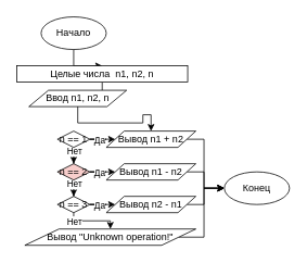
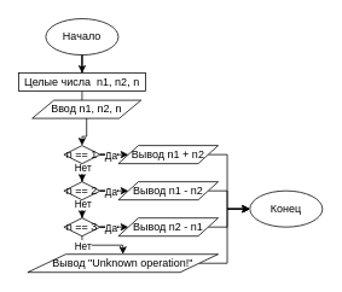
  <mxCell id="0" />
  <mxCell id="1" parent="0" />
  <mxCell id="2" style="edgeStyle=orthogonalEdgeStyle;rounded=0;orthogonalLoop=1;jettySize=auto;html=1;entryX=0.5;entryY=0;entryDx=0;entryDy=0;" edge="1" parent="1" source="3" target="5"><mxGeometry relative="1" as="geometry" /></mxCell>
  <mxCell id="3" value="Начало" style="ellipse;whiteSpace=wrap;html=1;" vertex="1" parent="1"><mxGeometry x="50" y="20" width="80" height="40" as="geometry" /></mxCell>
  <mxCell id="4" style="edgeStyle=orthogonalEdgeStyle;rounded=0;orthogonalLoop=1;jettySize=auto;html=1;" edge="1" parent="1" source="5" target="7"><mxGeometry relative="1" as="geometry" /></mxCell>
- <mxCell id="5" value="Целые числа&amp;nbsp; n1, n2, n" style="rounded=0;whiteSpace=wrap;html=1;" vertex="1" parent="1"><mxGeometry x="20" y="80" width="210" height="20" as="geometry" /></mxCell>
- <mxCell id="6" style="edgeStyle=orthogonalEdgeStyle;rounded=0;orthogonalLoop=1;jettySize=auto;html=1;" edge="1" parent="1" source="7" target="14"><mxGeometry relative="1" as="geometry" /></mxCell>
+ <mxCell id="5" value="Целые числа&amp;nbsp; n1, n2, n" style="rounded=0;whiteSpace=wrap;html=1;" vertex="1" parent="1"><mxGeometry x="20" y="80" width="140" height="20" as="geometry" /></mxCell>
+ <mxCell id="6" style="edgeStyle=orthogonalEdgeStyle;rounded=0;orthogonalLoop=1;jettySize=auto;html=1;entryX=0.5;entryY=0;entryDx=0;entryDy=0;" edge="1" parent="1" source="7" target="12"><mxGeometry relative="1" as="geometry" /></mxCell>
  <mxCell id="7" value="Ввод&amp;nbsp;n1, n2, n" style="shape=parallelogram;perimeter=parallelogramPerimeter;whiteSpace=wrap;html=1;" vertex="1" parent="1"><mxGeometry x="35" y="110" width="120" height="20" as="geometry" /></mxCell>
  <mxCell id="8" style="edgeStyle=orthogonalEdgeStyle;rounded=0;orthogonalLoop=1;jettySize=auto;html=1;entryX=0;entryY=0.5;entryDx=0;entryDy=0;" edge="1" parent="1" source="12" target="14"><mxGeometry relative="1" as="geometry" /></mxCell>
  <mxCell id="9" value="Да" style="edgeLabel;html=1;align=center;verticalAlign=middle;resizable=0;points=[];" vertex="1" connectable="0" parent="8"><mxGeometry x="0.434" relative="1" as="geometry"><mxPoint as="offset" /></mxGeometry></mxCell>
  <mxCell id="10" style="edgeStyle=orthogonalEdgeStyle;rounded=0;orthogonalLoop=1;jettySize=auto;html=1;entryX=0.5;entryY=0;entryDx=0;entryDy=0;" edge="1" parent="1" source="12" target="19"><mxGeometry relative="1" as="geometry" /></mxCell>
  <mxCell id="11" value="Нет" style="edgeLabel;html=1;align=center;verticalAlign=middle;resizable=0;points=[];" vertex="1" connectable="0" parent="10"><mxGeometry x="0.487" relative="1" as="geometry"><mxPoint y="-1" as="offset" /></mxGeometry></mxCell>
  <mxCell id="12" value="n == 1" style="rhombus;whiteSpace=wrap;html=1;" vertex="1" parent="1"><mxGeometry x="70" y="160" width="40" height="20" as="geometry" /></mxCell>
  <mxCell id="13" style="edgeStyle=orthogonalEdgeStyle;rounded=0;orthogonalLoop=1;jettySize=auto;html=1;entryX=0;entryY=0.5;entryDx=0;entryDy=0;exitX=1;exitY=0.5;exitDx=0;exitDy=0;" edge="1" parent="1" source="14" target="31"><mxGeometry relative="1" as="geometry"><Array as="points"><mxPoint x="250" y="170" /><mxPoint x="250" y="230" /></Array></mxGeometry></mxCell>
  <mxCell id="14" value="Вывод&amp;nbsp;n1 + n2" style="shape=parallelogram;perimeter=parallelogramPerimeter;whiteSpace=wrap;html=1;" vertex="1" parent="1"><mxGeometry x="130" y="160" width="110" height="20" as="geometry" /></mxCell>
  <mxCell id="15" style="edgeStyle=orthogonalEdgeStyle;rounded=0;orthogonalLoop=1;jettySize=auto;html=1;entryX=0;entryY=0.5;entryDx=0;entryDy=0;" edge="1" parent="1" source="19" target="21"><mxGeometry relative="1" as="geometry" /></mxCell>
  <mxCell id="16" value="Да" style="edgeLabel;html=1;align=center;verticalAlign=middle;resizable=0;points=[];" vertex="1" connectable="0" parent="15"><mxGeometry x="0.434" relative="1" as="geometry"><mxPoint as="offset" /></mxGeometry></mxCell>
  <mxCell id="17" style="edgeStyle=orthogonalEdgeStyle;rounded=0;orthogonalLoop=1;jettySize=auto;html=1;entryX=0.5;entryY=0;entryDx=0;entryDy=0;" edge="1" parent="1" source="19" target="26"><mxGeometry relative="1" as="geometry" /></mxCell>
  <mxCell id="18" value="Нет" style="edgeLabel;html=1;align=center;verticalAlign=middle;resizable=0;points=[];" vertex="1" connectable="0" parent="17"><mxGeometry x="-0.823" relative="1" as="geometry"><mxPoint y="-1" as="offset" /></mxGeometry></mxCell>
- <mxCell id="19" value="n == 2" style="rhombus;whiteSpace=wrap;html=1;fillColor=#f8cecc;" vertex="1" parent="1"><mxGeometry x="70" y="200" width="40" height="20" as="geometry" /></mxCell>
+ <mxCell id="19" value="n == 2" style="rhombus;whiteSpace=wrap;html=1;" vertex="1" parent="1"><mxGeometry x="70" y="200" width="40" height="20" as="geometry" /></mxCell>
  <mxCell id="20" style="edgeStyle=orthogonalEdgeStyle;rounded=0;orthogonalLoop=1;jettySize=auto;html=1;entryX=0;entryY=0.5;entryDx=0;entryDy=0;" edge="1" parent="1" source="21" target="31"><mxGeometry relative="1" as="geometry"><Array as="points"><mxPoint x="250" y="210" /><mxPoint x="250" y="230" /></Array></mxGeometry></mxCell>
  <mxCell id="21" value="Вывод&amp;nbsp;n1 - n2" style="shape=parallelogram;perimeter=parallelogramPerimeter;whiteSpace=wrap;html=1;" vertex="1" parent="1"><mxGeometry x="130" y="200" width="110" height="20" as="geometry" /></mxCell>
  <mxCell id="22" style="edgeStyle=orthogonalEdgeStyle;rounded=0;orthogonalLoop=1;jettySize=auto;html=1;entryX=0;entryY=0.5;entryDx=0;entryDy=0;" edge="1" parent="1" source="26" target="28"><mxGeometry relative="1" as="geometry" /></mxCell>
  <mxCell id="23" value="Да" style="edgeLabel;html=1;align=center;verticalAlign=middle;resizable=0;points=[];" vertex="1" connectable="0" parent="22"><mxGeometry x="0.434" relative="1" as="geometry"><mxPoint as="offset" /></mxGeometry></mxCell>
  <mxCell id="24" style="edgeStyle=orthogonalEdgeStyle;rounded=0;orthogonalLoop=1;jettySize=auto;html=1;entryX=0.5;entryY=0;entryDx=0;entryDy=0;" edge="1" parent="1" source="26" target="30"><mxGeometry relative="1" as="geometry"><Array as="points"><mxPoint x="90" y="270" /><mxPoint x="135" y="270" /></Array></mxGeometry></mxCell>
  <mxCell id="25" value="Нет" style="edgeLabel;html=1;align=center;verticalAlign=middle;resizable=0;points=[];" vertex="1" connectable="0" parent="24"><mxGeometry x="-0.697" relative="1" as="geometry"><mxPoint as="offset" /></mxGeometry></mxCell>
  <mxCell id="26" value="n == 3" style="rhombus;whiteSpace=wrap;html=1;" vertex="1" parent="1"><mxGeometry x="70" y="240" width="40" height="20" as="geometry" /></mxCell>
  <mxCell id="27" style="edgeStyle=orthogonalEdgeStyle;rounded=0;orthogonalLoop=1;jettySize=auto;html=1;entryX=0;entryY=0.5;entryDx=0;entryDy=0;" edge="1" parent="1" source="28" target="31"><mxGeometry relative="1" as="geometry"><Array as="points"><mxPoint x="250" y="250" /><mxPoint x="250" y="230" /></Array></mxGeometry></mxCell>
  <mxCell id="28" value="Вывод&amp;nbsp;n2 - n1" style="shape=parallelogram;perimeter=parallelogramPerimeter;whiteSpace=wrap;html=1;" vertex="1" parent="1"><mxGeometry x="130" y="240" width="110" height="20" as="geometry" /></mxCell>
  <mxCell id="29" style="edgeStyle=orthogonalEdgeStyle;rounded=0;orthogonalLoop=1;jettySize=auto;html=1;entryX=0;entryY=0.5;entryDx=0;entryDy=0;" edge="1" parent="1" source="30" target="31"><mxGeometry relative="1" as="geometry"><Array as="points"><mxPoint x="250" y="290" /><mxPoint x="250" y="230" /></Array></mxGeometry></mxCell>
  <mxCell id="30" value="Вывод&amp;nbsp;&quot;Unknown operation!&quot;" style="shape=parallelogram;perimeter=parallelogramPerimeter;whiteSpace=wrap;html=1;" vertex="1" parent="1"><mxGeometry x="30" y="280" width="210" height="20" as="geometry" /></mxCell>
  <mxCell id="31" value="Конец" style="ellipse;whiteSpace=wrap;html=1;" vertex="1" parent="1"><mxGeometry x="275" y="210" width="80" height="40" as="geometry" /></mxCell>
